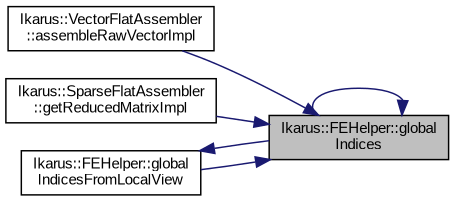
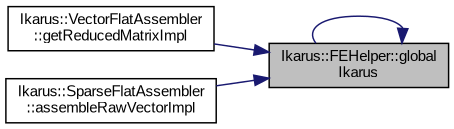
  digraph {
    fontname="Liberation Sans"
    rankdir=RL
    node [color=black fillcolor=white fontname="Liberation Sans" fontsize=10 shape=record style=filled]
    edge [color=midnightblue dir=back fontname="Liberation Sans" fontsize=10 labelfontname=Helvetica labelfontsize=10 style=solid]
-   n1 [fillcolor=grey75 fontcolor=black height=0.2 label="Ikarus::FEHelper::global\lIndices" width=0.4]
-   n2 [height=0.2 label="Ikarus::VectorFlatAssembler\l::assembleRawVectorImpl" width=0.4]
-   n3 [height=0.2 label="Ikarus::SparseFlatAssembler\l::getReducedMatrixImpl" width=0.4]
-   n4 [height=0.2 label="Ikarus::FEHelper::global\lIndicesFromLocalView" width=0.4]
+   n1 [fillcolor=grey75 fontcolor=black height=0.2 label="Ikarus::FEHelper::global\lIkarus" width=0.4]
+   n2 [height=0.2 label="Ikarus::VectorFlatAssembler\l::getReducedMatrixImpl" width=0.4]
+   n3 [height=0.2 label="Ikarus::SparseFlatAssembler\l::assembleRawVectorImpl" width=0.4]
    n1 -> n1
    n1 -> n2
    n1 -> n3
-   n1 -> n4
-   n4 -> n1
  }
